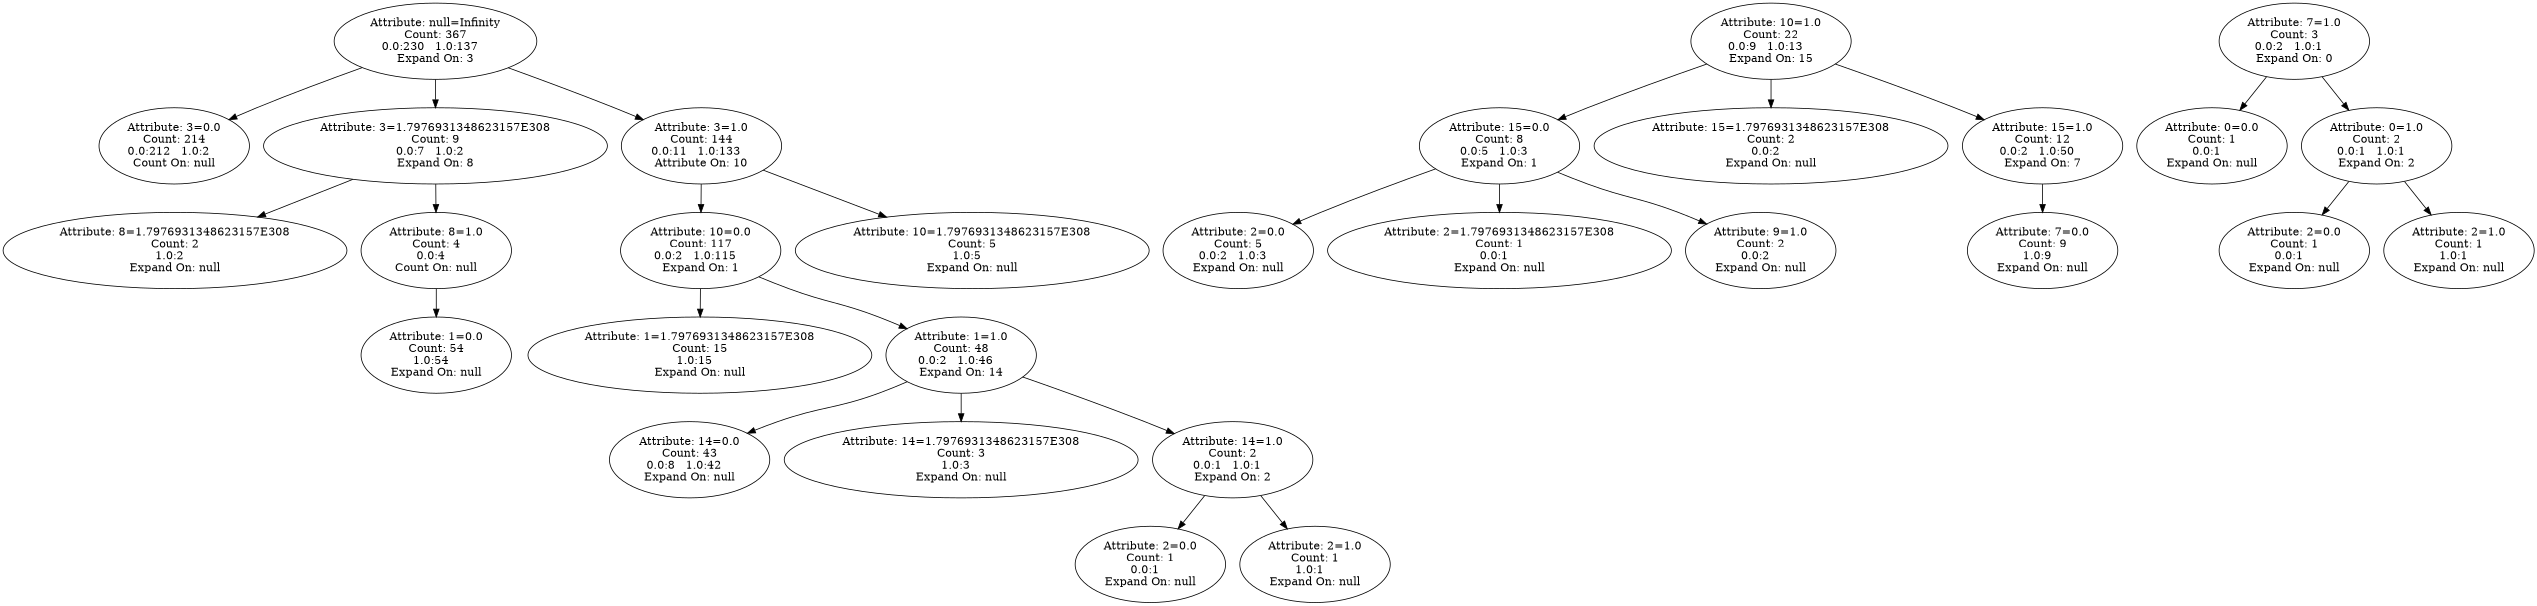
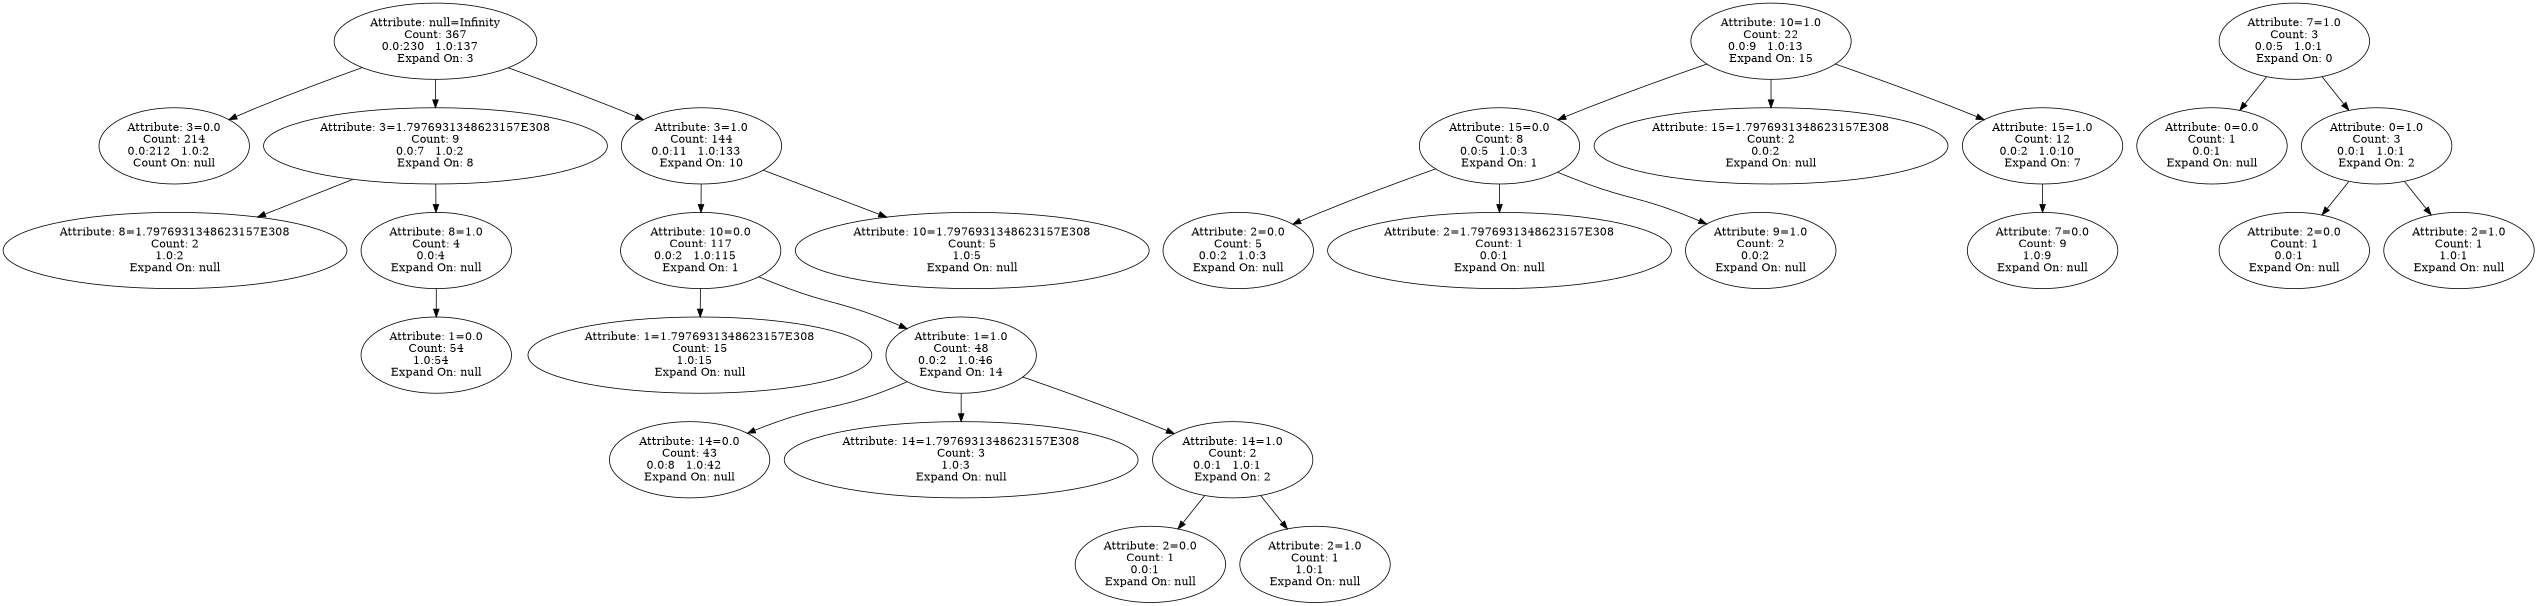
  digraph {
    n1 [label="Attribute: null=Infinity\nCount: 367\n0.0:230   1.0:137   \nExpand On: 3"]
    n2 [label="Attribute: 3=0.0\nCount: 214\n0.0:212   1.0:2   \nCount On: null"]
    n3 [label="Attribute: 3=1.7976931348623157E308\nCount: 9\n0.0:7   1.0:2   \nExpand On: 8"]
-   n4 [label="Attribute: 3=1.0\nCount: 144\n0.0:11   1.0:133   \nAttribute On: 10"]
+   n4 [label="Attribute: 3=1.0\nCount: 144\n0.0:11   1.0:133   \nExpand On: 10"]
    n5 [label="Attribute: 8=1.7976931348623157E308\nCount: 2\n1.0:2   \nExpand On: null"]
-   n6 [label="Attribute: 8=1.0\nCount: 4\n0.0:4   \nCount On: null"]
+   n6 [label="Attribute: 8=1.0\nCount: 4\n0.0:4   \nExpand On: null"]
    n7 [label="Attribute: 10=0.0\nCount: 117\n0.0:2   1.0:115   \nExpand On: 1"]
    n8 [label="Attribute: 10=1.7976931348623157E308\nCount: 5\n1.0:5   \nExpand On: null"]
    n9 [label="Attribute: 1=0.0\nCount: 54\n1.0:54   \nExpand On: null"]
    n10 [label="Attribute: 1=1.7976931348623157E308\nCount: 15\n1.0:15   \nExpand On: null"]
    n11 [label="Attribute: 1=1.0\nCount: 48\n0.0:2   1.0:46   \nExpand On: 14"]
    n12 [label="Attribute: 10=1.0\nCount: 22\n0.0:9   1.0:13   \nExpand On: 15"]
    n13 [label="Attribute: 15=0.0\nCount: 8\n0.0:5   1.0:3   \nExpand On: 1"]
    n14 [label="Attribute: 15=1.7976931348623157E308\nCount: 2\n0.0:2   \nExpand On: null"]
-   n15 [label="Attribute: 15=1.0\nCount: 12\n0.0:2   1.0:50   \nExpand On: 7"]
+   n15 [label="Attribute: 15=1.0\nCount: 12\n0.0:2   1.0:10   \nExpand On: 7"]
    n16 [label="Attribute: 14=0.0\nCount: 43\n0.0:8   1.0:42   \nExpand On: null"]
    n17 [label="Attribute: 14=1.7976931348623157E308\nCount: 3\n1.0:3   \nExpand On: null"]
    n18 [label="Attribute: 14=1.0\nCount: 2\n0.0:1   1.0:1   \nExpand On: 2"]
    n19 [label="Attribute: 2=0.0\nCount: 1\n0.0:1   \nExpand On: null"]
    n20 [label="Attribute: 2=1.0\nCount: 1\n1.0:1   \nExpand On: null"]
    n21 [label="Attribute: 2=0.0\nCount: 5\n0.0:2   1.0:3   \nExpand On: null"]
    n22 [label="Attribute: 2=1.7976931348623157E308\nCount: 1\n0.0:1   \nExpand On: null"]
    n23 [label="Attribute: 9=1.0\nCount: 2\n0.0:2   \nExpand On: null"]
    n24 [label="Attribute: 7=0.0\nCount: 9\n1.0:9   \nExpand On: null"]
-   n25 [label="Attribute: 7=1.0\nCount: 3\n0.0:2   1.0:1   \nExpand On: 0"]
+   n25 [label="Attribute: 7=1.0\nCount: 3\n0.0:5   1.0:1   \nExpand On: 0"]
    n26 [label="Attribute: 0=0.0\nCount: 1\n0.0:1   \nExpand On: null"]
-   n27 [label="Attribute: 0=1.0\nCount: 2\n0.0:1   1.0:1   \nExpand On: 2"]
+   n27 [label="Attribute: 0=1.0\nCount: 3\n0.0:1   1.0:1   \nExpand On: 2"]
    n28 [label="Attribute: 2=0.0\nCount: 1\n0.0:1   \nExpand On: null"]
    n29 [label="Attribute: 2=1.0\nCount: 1\n1.0:1   \nExpand On: null"]
    n1 -> n2
    n1 -> n3
    n1 -> n4
    n3 -> n5
    n3 -> n6
    n4 -> n7
    n4 -> n8
    n6 -> n9
    n7 -> n10
    n7 -> n11
    n11 -> n16
    n11 -> n17
    n11 -> n18
    n12 -> n13
    n12 -> n14
    n12 -> n15
    n13 -> n21
    n13 -> n22
    n13 -> n23
    n15 -> n24
    n18 -> n19
    n18 -> n20
    n25 -> n26
    n25 -> n27
    n27 -> n28
    n27 -> n29
  }
